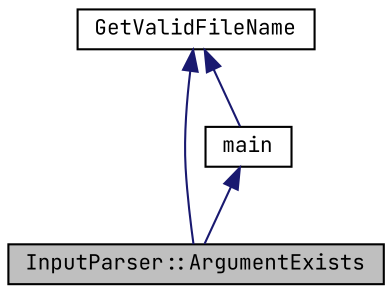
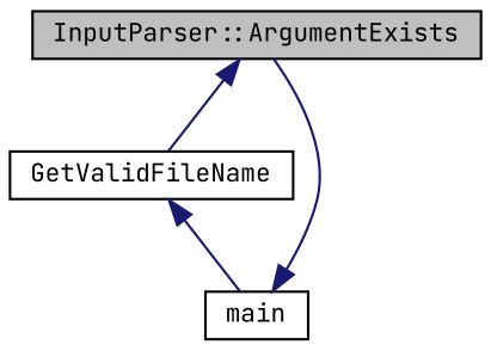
  digraph {
    fontname="JetBrains Mono"
    rankdir=TB
    node [color=black fillcolor=white fontname="JetBrains Mono" fontsize=10 shape=record style=filled]
    edge [color=midnightblue dir=back fontname="JetBrains Mono" fontsize=10 labelfontname=Helvetica labelfontsize=10 style=solid]
    n1 [fillcolor=grey75 fontcolor=black height=0.2 label="InputParser::ArgumentExists" width=0.4]
    n2 [height=0.2 label=GetValidFileName width=0.4]
    n3 [height=0.2 label=main width=0.4]
-   n2 -> n1
+   n1 -> n2
    n2 -> n3
    n3 -> n1
  }
